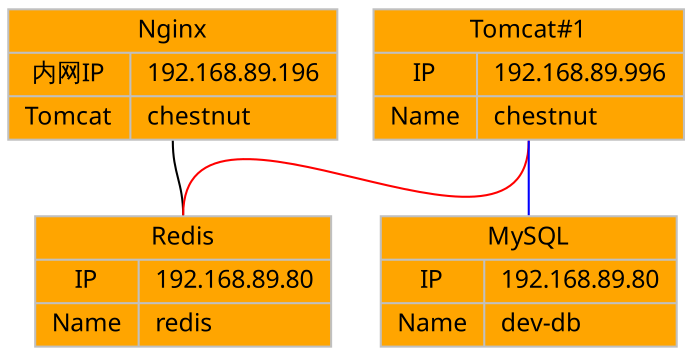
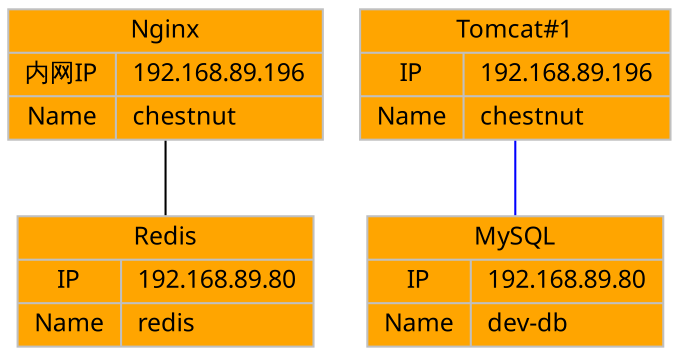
  digraph {
    compound=true
    rankdir=TB
    node [color=grey fillcolor=orange fontname="Migu 1M" fontsize=12 shape=record style="filled, solid"]
    edge [dir=none headport=n penwidth=1 tailport=s]
-   n1 [label="{Nginx|{{内网IP|Tomcat}|{192.168.89.196\l|chestnut\l}}}}"]
+   n1 [label="{Nginx|{{内网IP|Name}|{192.168.89.196\l|chestnut\l}}}}"]
    n2 [label="{Redis|{{IP|Name}|{192.168.89.80\l|redis\l}}}}"]
-   n3 [label="{Tomcat#1|{{IP|Name}|{192.168.89.996\l|chestnut\l}}}}"]
+   n3 [label="{Tomcat#1|{{IP|Name}|{192.168.89.196\l|chestnut\l}}}}"]
    n4 [label="{MySQL|{{IP|Name}|{192.168.89.80\l|dev-db\l}}}}"]
    n1 -> n2 [color=black]
-   n3 -> n2 [color=red]
    n3 -> n4 [color=blue]
  }
